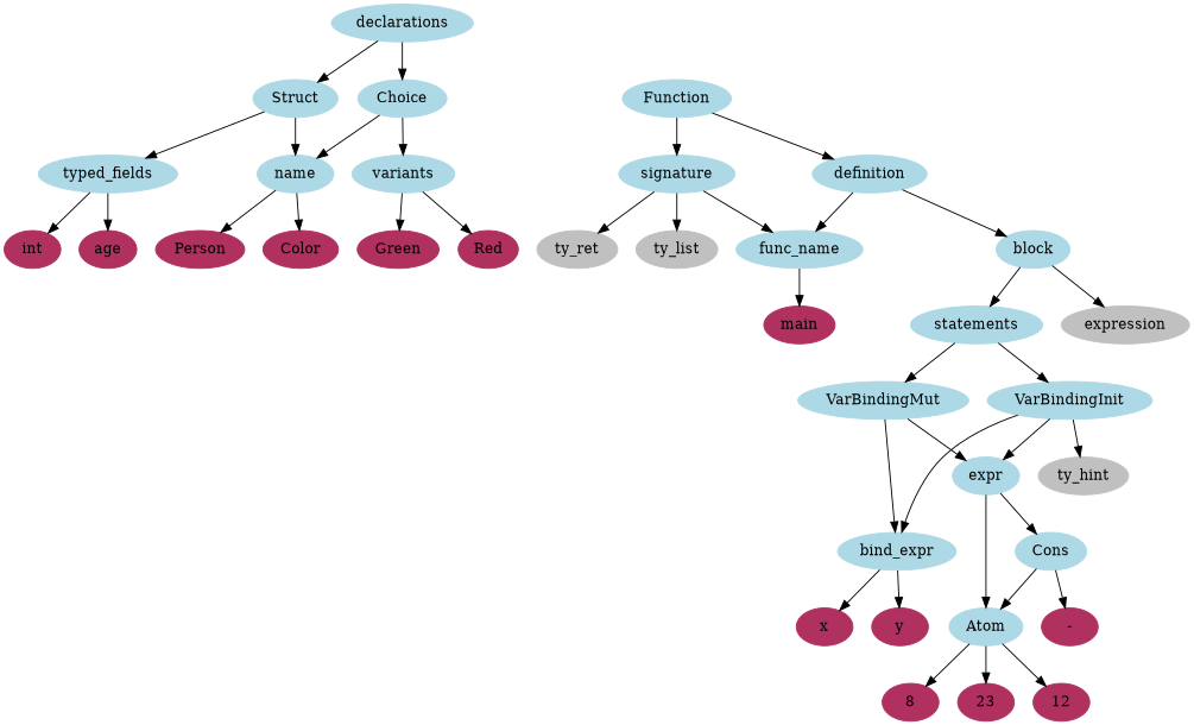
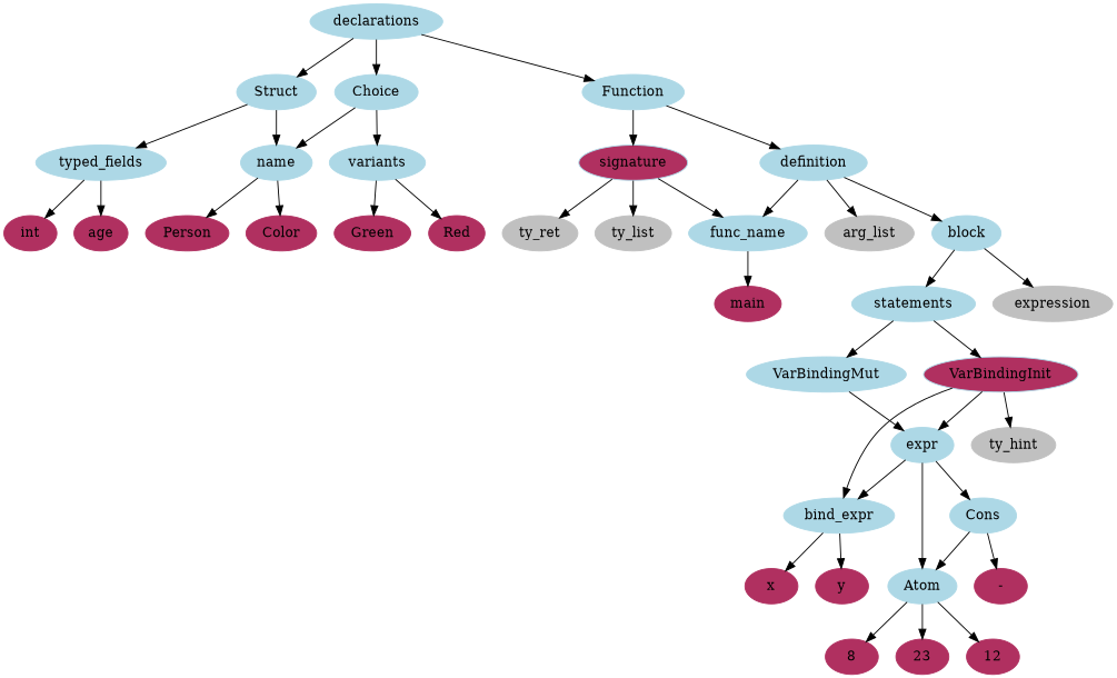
  strict digraph {
    node [color=lightblue style=filled]
    declarations
    Choice
    Struct
    Function
    name
    variants
    typed_fields
-   signature
+   signature [fillcolor=maroon]
    definition
    Color [color=maroon]
    Person [color=maroon]
    Red [color=maroon]
    Green [color=maroon]
    age [color=maroon]
    int [color=maroon]
    func_name
    ty_list [color=grey]
    ty_ret [color=grey]
+   arg_list [color=grey]
    block
    main [color=maroon]
    statements
    expression [color=grey]
-   VarBindingInit
+   VarBindingInit [fillcolor=maroon]
    VarBindingMut
    n26 [label=bind_expr]
    ty_hint [color=grey]
    expr
    x [color=maroon]
    y [color=maroon]
    Atom
    Cons
    n33 [color=maroon label=8]
    23 [color=maroon]
    12 [color=maroon]
    "-" [color=maroon]
    declarations -> Choice
    declarations -> Struct
+   declarations -> Function
    Choice -> name
    Choice -> variants
    Struct -> name
    Struct -> typed_fields
    Function -> signature
    Function -> definition
    name -> Color
    name -> Person
    variants -> Red
    variants -> Green
    typed_fields -> age
    typed_fields -> int
    signature -> func_name
    signature -> ty_list
    signature -> ty_ret
    definition -> func_name
+   definition -> arg_list
    definition -> block
    func_name -> main
    block -> statements
    block -> expression
    statements -> VarBindingInit
    statements -> VarBindingMut
    VarBindingInit -> n26
    VarBindingInit -> ty_hint
    VarBindingInit -> expr
-   VarBindingMut -> n26
+   expr -> n26
    VarBindingMut -> expr
    n26 -> x
    n26 -> y
    expr -> Atom
    expr -> Cons
    Atom -> n33
    Atom -> 23
    Atom -> 12
    Cons -> Atom
    Cons -> "-"
  }
